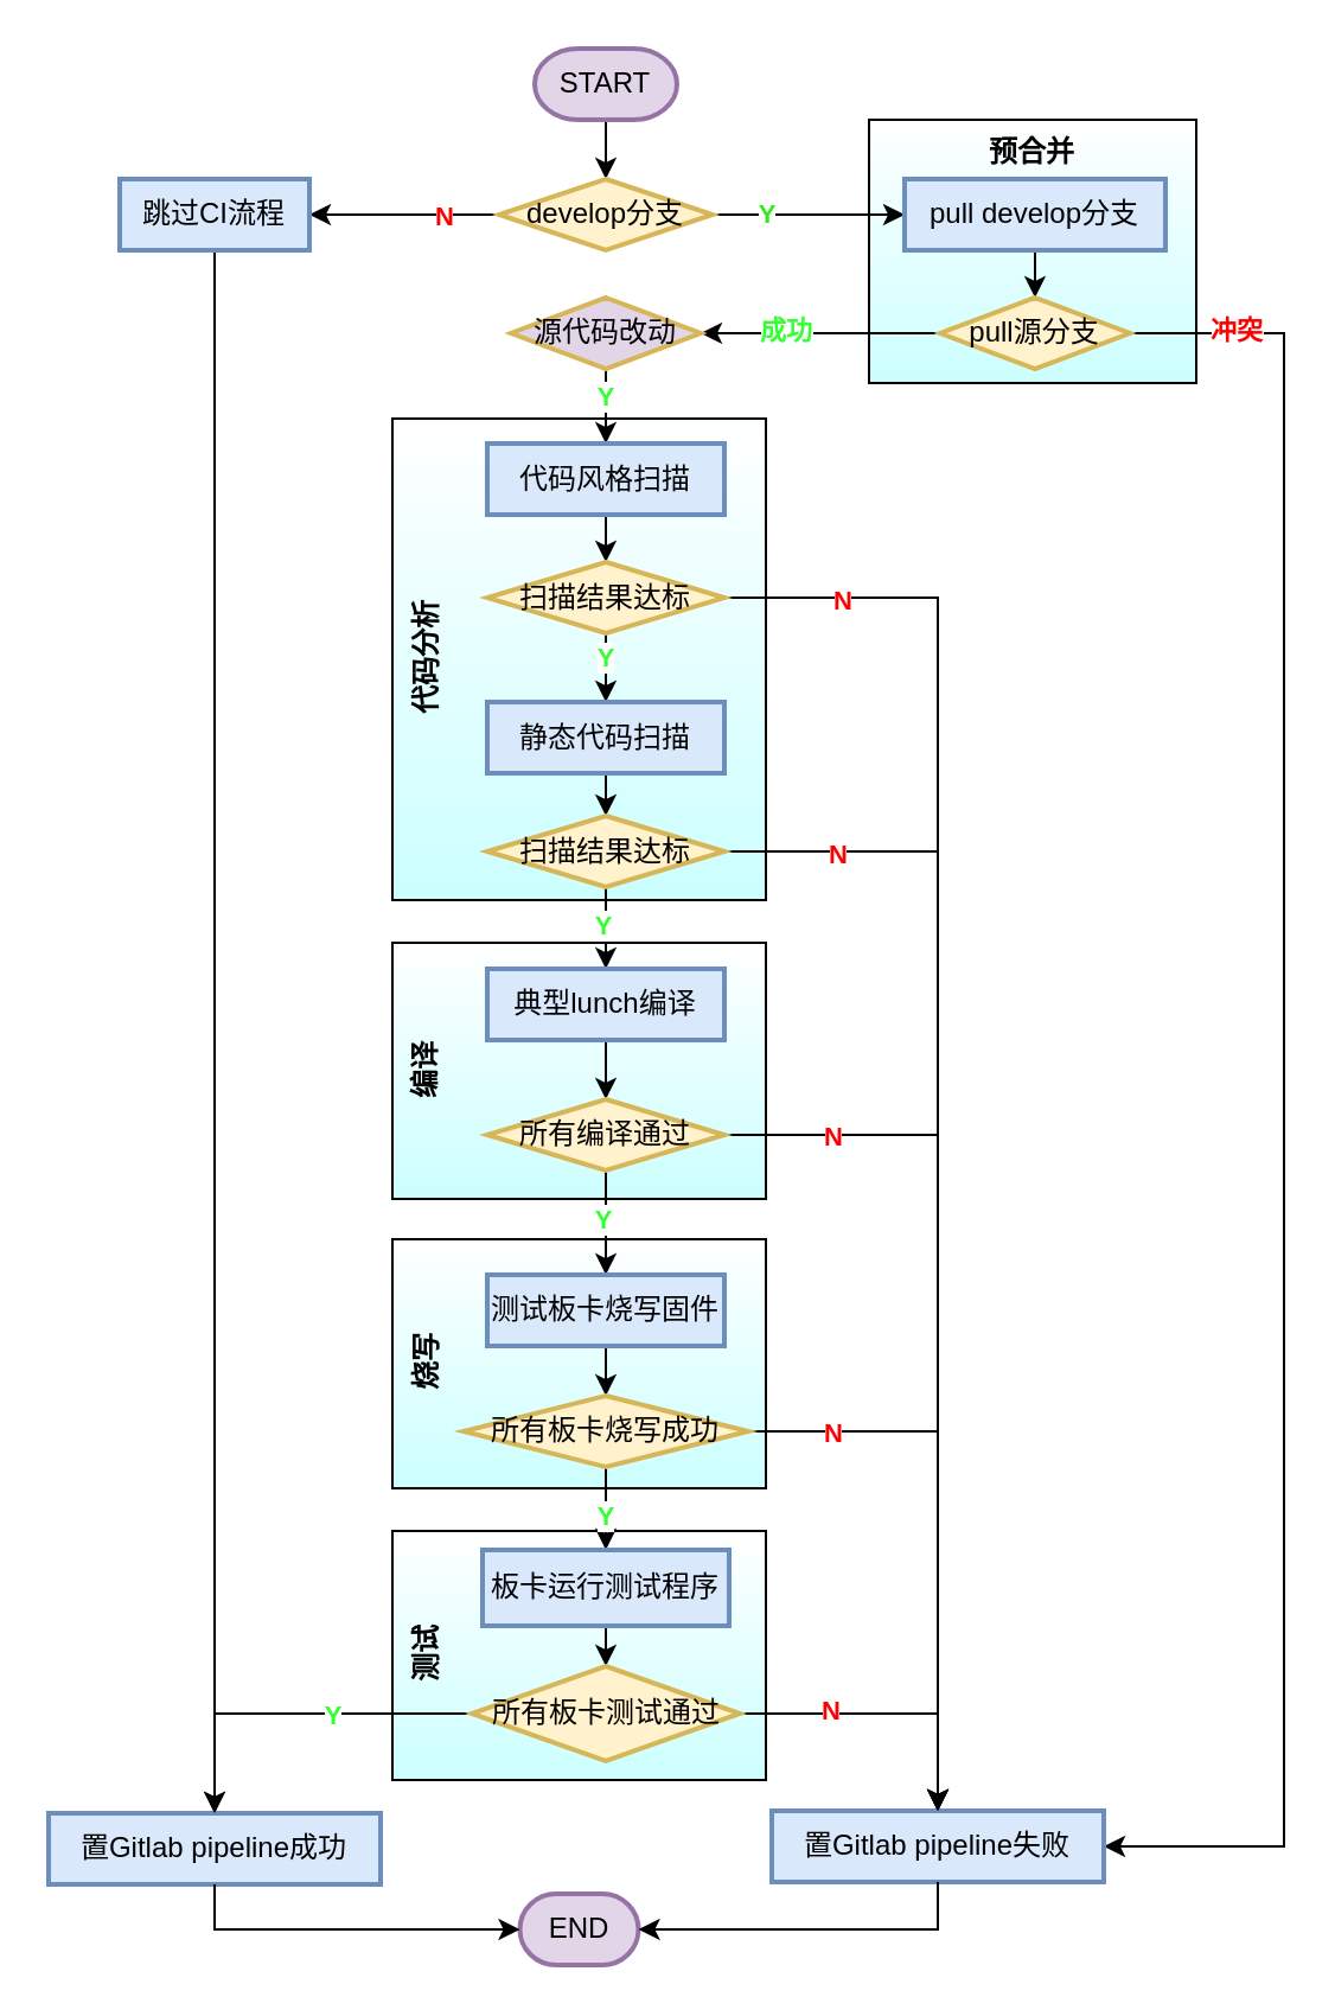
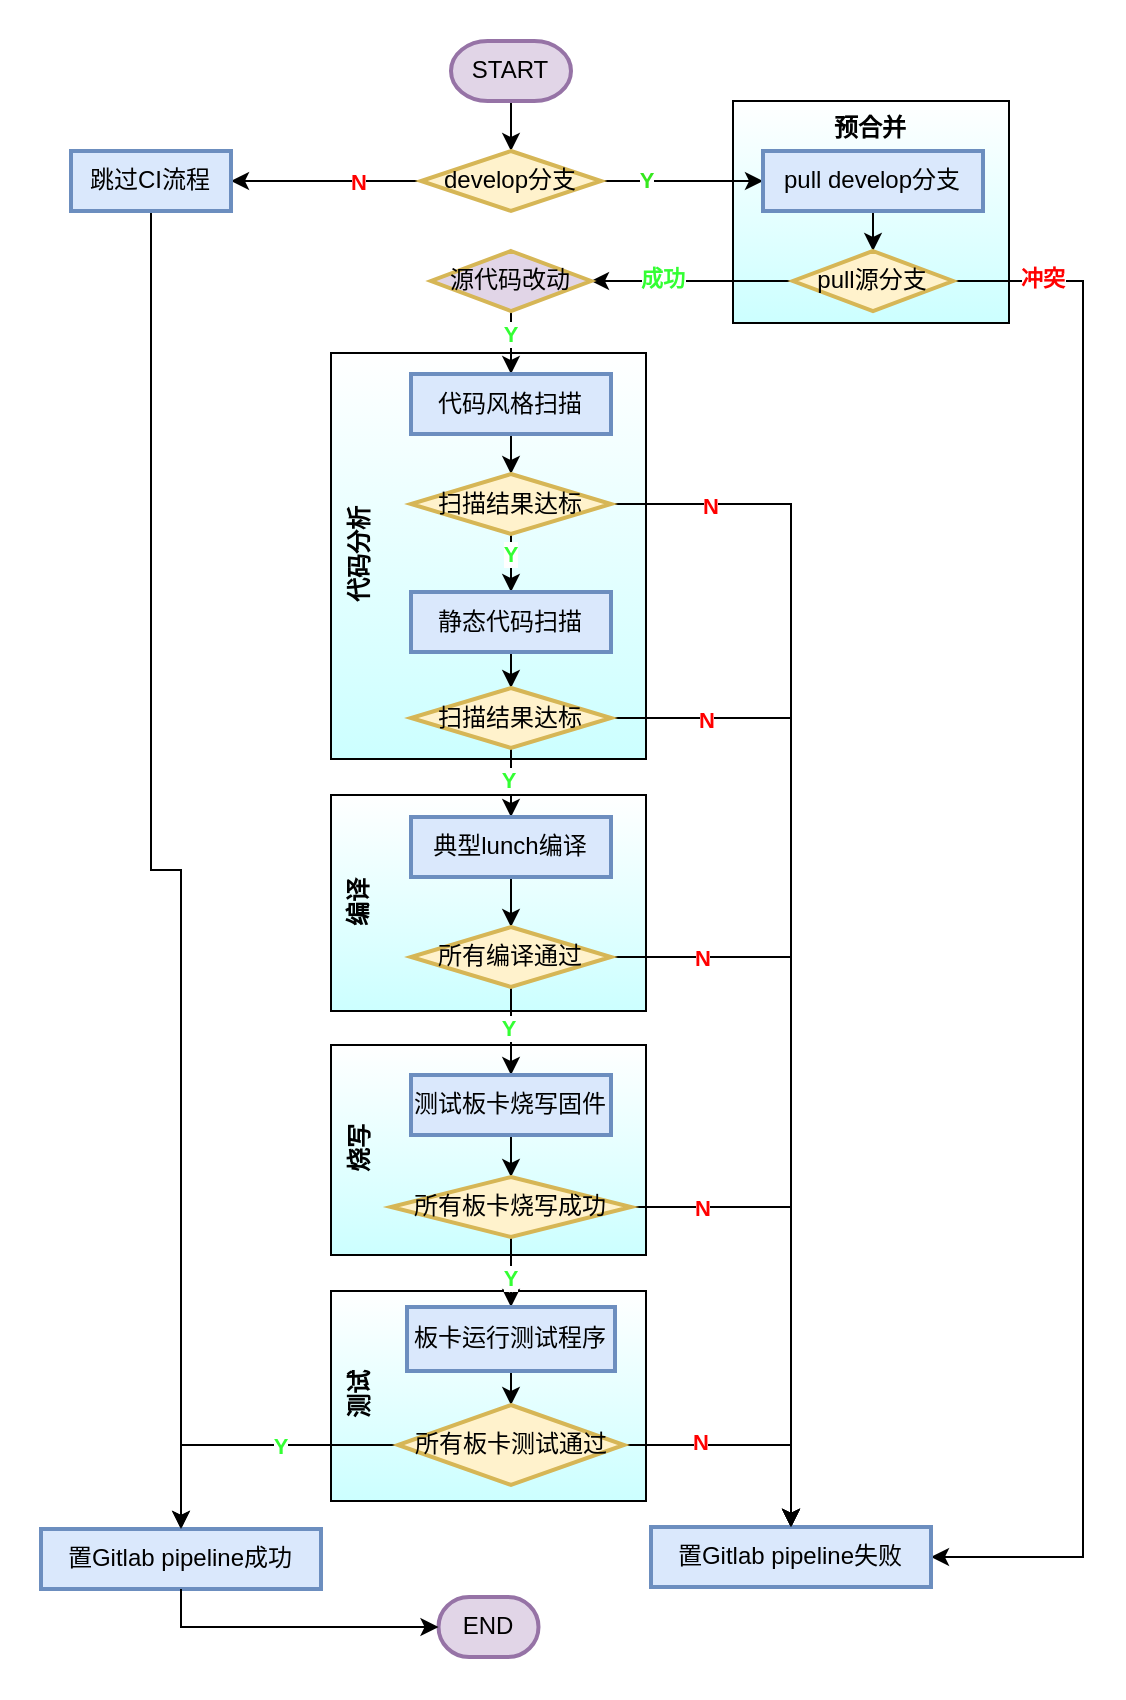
  <mxCell id="0" />
  <mxCell id="1" parent="0" />
  <mxCell id="2" value="测试" style="whiteSpace=wrap;html=1;gradientColor=#CCFFFF;verticalAlign=top;horizontal=0;fontStyle=1" parent="1" vertex="1"><mxGeometry x="165" y="645" width="157.5" height="105" as="geometry" /></mxCell>
  <mxCell id="3" value="烧写" style="whiteSpace=wrap;html=1;gradientColor=#CCFFFF;verticalAlign=top;horizontal=0;fontStyle=1" parent="1" vertex="1"><mxGeometry x="165" y="522" width="157.5" height="105" as="geometry" /></mxCell>
  <mxCell id="4" value="编译" style="whiteSpace=wrap;html=1;gradientColor=#CCFFFF;verticalAlign=top;horizontal=0;fontStyle=1" parent="1" vertex="1"><mxGeometry x="165" y="397" width="157.5" height="108" as="geometry" /></mxCell>
  <mxCell id="5" value="代码分析" style="whiteSpace=wrap;html=1;gradientColor=#CCFFFF;verticalAlign=top;horizontal=0;fontStyle=1" parent="1" vertex="1"><mxGeometry x="165" y="176" width="157.5" height="203" as="geometry" /></mxCell>
  <mxCell id="6" value="&lt;b&gt;预合并&lt;/b&gt;" style="whiteSpace=wrap;html=1;gradientColor=#CCFFFF;verticalAlign=top;" parent="1" vertex="1"><mxGeometry x="366" y="50" width="138" height="111" as="geometry" /></mxCell>
  <mxCell id="7" value="" style="edgeStyle=orthogonalEdgeStyle;rounded=0;orthogonalLoop=1;jettySize=auto;html=1;" parent="1" source="8" target="13" edge="1"><mxGeometry relative="1" as="geometry" /></mxCell>
  <mxCell id="8" value="START" style="strokeWidth=2;html=1;shape=mxgraph.flowchart.terminator;whiteSpace=wrap;fillColor=#e1d5e7;strokeColor=#9673a6;" parent="1" vertex="1"><mxGeometry x="225" y="20" width="60" height="30" as="geometry" /></mxCell>
  <mxCell id="9" value="" style="edgeStyle=orthogonalEdgeStyle;rounded=0;orthogonalLoop=1;jettySize=auto;html=1;" parent="1" source="13" target="15" edge="1"><mxGeometry relative="1" as="geometry" /></mxCell>
  <mxCell id="10" value="&lt;font color=&quot;#36e81e&quot;&gt;Y&lt;/font&gt;" style="edgeLabel;html=1;align=center;verticalAlign=middle;resizable=0;points=[];fontStyle=1;fontColor=#ffffff;" parent="9" vertex="1" connectable="0"><mxGeometry x="-0.033" width="30" height="30" relative="1" as="geometry"><mxPoint x="-31" y="-15" as="offset" /></mxGeometry></mxCell>
  <mxCell id="11" value="" style="edgeStyle=orthogonalEdgeStyle;rounded=0;orthogonalLoop=1;jettySize=auto;html=1;" parent="1" source="13" target="48" edge="1"><mxGeometry relative="1" as="geometry" /></mxCell>
  <mxCell id="12" value="N" style="edgeLabel;html=1;align=center;verticalAlign=middle;resizable=0;points=[];fontStyle=1;fontColor=#FF0000;" vertex="1" connectable="0" parent="11"><mxGeometry x="0.05" relative="1" as="geometry"><mxPoint x="18" as="offset" /></mxGeometry></mxCell>
  <mxCell id="13" value="develop分支" style="rhombus;whiteSpace=wrap;html=1;strokeWidth=2;fillColor=#fff2cc;strokeColor=#d6b656;" parent="1" vertex="1"><mxGeometry x="210" y="75" width="90" height="30" as="geometry" /></mxCell>
  <mxCell id="14" value="" style="edgeStyle=orthogonalEdgeStyle;rounded=0;orthogonalLoop=1;jettySize=auto;html=1;" parent="1" source="15" target="20" edge="1"><mxGeometry relative="1" as="geometry" /></mxCell>
  <mxCell id="15" value="pull develop分支" style="whiteSpace=wrap;html=1;strokeWidth=2;labelBackgroundColor=none;fillColor=#dae8fc;strokeColor=#6c8ebf;" parent="1" vertex="1"><mxGeometry x="381" y="75" width="110" height="30" as="geometry" /></mxCell>
  <mxCell id="16" value="" style="edgeStyle=orthogonalEdgeStyle;rounded=0;orthogonalLoop=1;jettySize=auto;html=1;" parent="1" source="20" target="23" edge="1"><mxGeometry relative="1" as="geometry" /></mxCell>
  <mxCell id="17" value="成功" style="edgeLabel;html=1;align=center;verticalAlign=middle;resizable=0;points=[];fontColor=#33FF33;fontStyle=1" parent="16" vertex="1" connectable="0"><mxGeometry x="0.217" y="-2" relative="1" as="geometry"><mxPoint x="-5" as="offset" /></mxGeometry></mxCell>
  <mxCell id="18" style="edgeStyle=orthogonalEdgeStyle;rounded=0;orthogonalLoop=1;jettySize=auto;html=1;exitX=1;exitY=0.5;exitDx=0;exitDy=0;entryX=1;entryY=0.5;entryDx=0;entryDy=0;" parent="1" source="20" target="50" edge="1"><mxGeometry relative="1" as="geometry"><Array as="points"><mxPoint x="541" y="140" /><mxPoint x="541" y="778" /></Array></mxGeometry></mxCell>
  <mxCell id="19" value="冲突" style="edgeLabel;html=1;align=center;verticalAlign=middle;resizable=0;points=[];fontStyle=1;fontColor=#FF0000;" parent="18" vertex="1" connectable="0"><mxGeometry x="-0.886" y="2" relative="1" as="geometry"><mxPoint as="offset" /></mxGeometry></mxCell>
  <mxCell id="20" value="pull源分支" style="rhombus;whiteSpace=wrap;html=1;strokeWidth=2;fillColor=#fff2cc;strokeColor=#d6b656;" parent="1" vertex="1"><mxGeometry x="396" y="125" width="80" height="30" as="geometry" /></mxCell>
  <mxCell id="21" value="" style="edgeStyle=orthogonalEdgeStyle;rounded=0;orthogonalLoop=1;jettySize=auto;html=1;" parent="1" source="23" target="25" edge="1"><mxGeometry relative="1" as="geometry" /></mxCell>
  <mxCell id="22" value="Y" style="edgeLabel;html=1;align=center;verticalAlign=middle;resizable=0;points=[];fontStyle=1;fontColor=#33FF33;" parent="21" vertex="1" connectable="0"><mxGeometry x="-0.3" relative="1" as="geometry"><mxPoint x="-1" y="-6" as="offset" /></mxGeometry></mxCell>
  <mxCell id="23" value="源代码改动" style="rhombus;whiteSpace=wrap;html=1;strokeWidth=2;fillColor=#e1d5e7;strokeColor=#d6b656;" parent="1" vertex="1"><mxGeometry x="215" y="125" width="80" height="30" as="geometry" /></mxCell>
  <mxCell id="24" value="" style="edgeStyle=orthogonalEdgeStyle;rounded=0;orthogonalLoop=1;jettySize=auto;html=1;" parent="1" source="25" target="30" edge="1"><mxGeometry relative="1" as="geometry" /></mxCell>
  <mxCell id="25" value="代码风格扫描" style="whiteSpace=wrap;html=1;strokeWidth=2;fillColor=#dae8fc;strokeColor=#6c8ebf;" parent="1" vertex="1"><mxGeometry x="205" y="186.5" width="100" height="30" as="geometry" /></mxCell>
  <mxCell id="26" value="" style="edgeStyle=orthogonalEdgeStyle;rounded=0;orthogonalLoop=1;jettySize=auto;html=1;" parent="1" source="30" target="32" edge="1"><mxGeometry relative="1" as="geometry" /></mxCell>
  <mxCell id="27" value="Y" style="edgeLabel;html=1;align=center;verticalAlign=middle;resizable=0;points=[];fontStyle=1;fontColor=#33FF33;" parent="26" vertex="1" connectable="0"><mxGeometry x="0.217" y="-2" relative="1" as="geometry"><mxPoint x="1" y="1" as="offset" /></mxGeometry></mxCell>
  <mxCell id="28" style="edgeStyle=orthogonalEdgeStyle;rounded=0;orthogonalLoop=1;jettySize=auto;html=1;exitX=1;exitY=0.5;exitDx=0;exitDy=0;entryX=0.5;entryY=0;entryDx=0;entryDy=0;" parent="1" source="30" target="50" edge="1"><mxGeometry relative="1" as="geometry" /></mxCell>
  <mxCell id="29" value="N" style="edgeLabel;html=1;align=center;verticalAlign=middle;resizable=0;points=[];fontStyle=1;fontColor=#FF0000;" parent="28" vertex="1" connectable="0"><mxGeometry x="-0.846" relative="1" as="geometry"><mxPoint x="3" y="1" as="offset" /></mxGeometry></mxCell>
  <mxCell id="30" value="扫描结果达标" style="rhombus;whiteSpace=wrap;html=1;strokeWidth=2;fillColor=#fff2cc;strokeColor=#d6b656;" parent="1" vertex="1"><mxGeometry x="205" y="236.5" width="100" height="30" as="geometry" /></mxCell>
  <mxCell id="31" value="" style="edgeStyle=orthogonalEdgeStyle;rounded=0;orthogonalLoop=1;jettySize=auto;html=1;" parent="1" source="32" target="37" edge="1"><mxGeometry relative="1" as="geometry" /></mxCell>
  <mxCell id="32" value="静态代码扫描" style="whiteSpace=wrap;html=1;strokeWidth=2;fillColor=#dae8fc;strokeColor=#6c8ebf;" parent="1" vertex="1"><mxGeometry x="205" y="295.5" width="100" height="30" as="geometry" /></mxCell>
  <mxCell id="33" value="" style="edgeStyle=orthogonalEdgeStyle;rounded=0;orthogonalLoop=1;jettySize=auto;html=1;" parent="1" source="37" target="39" edge="1"><mxGeometry relative="1" as="geometry" /></mxCell>
  <mxCell id="34" value="Y" style="edgeLabel;html=1;align=center;verticalAlign=middle;resizable=0;points=[];fontStyle=1;fontColor=#33FF33;" parent="33" vertex="1" connectable="0"><mxGeometry x="0.022" y="-1" width="30" height="30" relative="1" as="geometry"><mxPoint x="-17" y="-16" as="offset" /></mxGeometry></mxCell>
  <mxCell id="35" style="edgeStyle=orthogonalEdgeStyle;rounded=0;orthogonalLoop=1;jettySize=auto;html=1;exitX=1;exitY=0.5;exitDx=0;exitDy=0;entryX=0.5;entryY=0;entryDx=0;entryDy=0;" parent="1" source="37" target="50" edge="1"><mxGeometry relative="1" as="geometry" /></mxCell>
  <mxCell id="36" value="N" style="edgeLabel;html=1;align=center;verticalAlign=middle;resizable=0;points=[];fontStyle=1;fontColor=#FF0000;" parent="35" vertex="1" connectable="0"><mxGeometry x="-0.826" relative="1" as="geometry"><mxPoint x="4" y="1" as="offset" /></mxGeometry></mxCell>
  <mxCell id="37" value="扫描结果达标" style="rhombus;whiteSpace=wrap;html=1;strokeWidth=2;fillColor=#fff2cc;strokeColor=#d6b656;" parent="1" vertex="1"><mxGeometry x="205" y="343.5" width="100" height="30" as="geometry" /></mxCell>
  <mxCell id="38" value="" style="edgeStyle=orthogonalEdgeStyle;rounded=0;orthogonalLoop=1;jettySize=auto;html=1;" parent="1" source="39" target="44" edge="1"><mxGeometry relative="1" as="geometry" /></mxCell>
  <mxCell id="39" value="典型lunch编译" style="whiteSpace=wrap;html=1;strokeWidth=2;fillColor=#dae8fc;strokeColor=#6c8ebf;" parent="1" vertex="1"><mxGeometry x="205" y="408" width="100" height="30" as="geometry" /></mxCell>
  <mxCell id="40" value="" style="edgeStyle=orthogonalEdgeStyle;rounded=0;orthogonalLoop=1;jettySize=auto;html=1;" parent="1" source="44" target="46" edge="1"><mxGeometry relative="1" as="geometry" /></mxCell>
  <mxCell id="41" value="Y" style="edgeLabel;html=1;align=center;verticalAlign=middle;resizable=0;points=[];fontStyle=1;fontColor=#33FF33;" parent="40" vertex="1" connectable="0"><mxGeometry x="-0.044" y="-1" width="30" height="30" relative="1" as="geometry"><mxPoint x="-15" y="-15" as="offset" /></mxGeometry></mxCell>
  <mxCell id="42" style="edgeStyle=orthogonalEdgeStyle;rounded=0;orthogonalLoop=1;jettySize=auto;html=1;exitX=1;exitY=0.5;exitDx=0;exitDy=0;entryX=0.5;entryY=0;entryDx=0;entryDy=0;" parent="1" source="44" target="50" edge="1"><mxGeometry relative="1" as="geometry" /></mxCell>
  <mxCell id="43" value="N" style="edgeLabel;html=1;align=center;verticalAlign=middle;resizable=0;points=[];fontStyle=1;fontColor=#FF0000;" parent="42" vertex="1" connectable="0"><mxGeometry x="-0.808" relative="1" as="geometry"><mxPoint x="9" as="offset" /></mxGeometry></mxCell>
  <mxCell id="44" value="所有编译通过" style="rhombus;whiteSpace=wrap;html=1;strokeWidth=2;fillColor=#fff2cc;strokeColor=#d6b656;" parent="1" vertex="1"><mxGeometry x="205" y="463" width="100" height="30" as="geometry" /></mxCell>
  <mxCell id="45" value="" style="edgeStyle=orthogonalEdgeStyle;rounded=0;orthogonalLoop=1;jettySize=auto;html=1;" parent="1" source="46" target="55" edge="1"><mxGeometry relative="1" as="geometry" /></mxCell>
  <mxCell id="46" value="测试板卡烧写固件" style="whiteSpace=wrap;html=1;strokeWidth=2;fillColor=#dae8fc;strokeColor=#6c8ebf;" parent="1" vertex="1"><mxGeometry x="205" y="537" width="100" height="30" as="geometry" /></mxCell>
  <mxCell id="47" style="edgeStyle=orthogonalEdgeStyle;rounded=0;orthogonalLoop=1;jettySize=auto;html=1;exitX=0.5;exitY=1;exitDx=0;exitDy=0;entryX=0.5;entryY=0;entryDx=0;entryDy=0;" parent="1" source="48" target="49" edge="1"><mxGeometry relative="1" as="geometry" /></mxCell>
- <mxCell id="48" value="跳过CI流程" style="whiteSpace=wrap;html=1;strokeWidth=2;fillColor=#dae8fc;strokeColor=#6c8ebf;" parent="1" vertex="1"><mxGeometry x="50" y="75" width="80" height="30" as="geometry" /></mxCell>
+ <mxCell id="48" value="跳过CI流程" style="whiteSpace=wrap;html=1;strokeWidth=2;fillColor=#dae8fc;strokeColor=#6c8ebf;" parent="1" vertex="1"><mxGeometry x="35" y="75" width="80" height="30" as="geometry" /></mxCell>
  <mxCell id="49" value="置Gitlab pipeline成功" style="whiteSpace=wrap;html=1;strokeWidth=2;fillColor=#dae8fc;strokeColor=#6c8ebf;" parent="1" vertex="1"><mxGeometry x="20" y="764" width="140" height="30" as="geometry" /></mxCell>
  <mxCell id="50" value="置Gitlab pipeline失败" style="whiteSpace=wrap;html=1;strokeWidth=2;fillColor=#dae8fc;strokeColor=#6c8ebf;" parent="1" vertex="1"><mxGeometry x="325" y="763" width="140" height="30" as="geometry" /></mxCell>
  <mxCell id="51" value="" style="edgeStyle=orthogonalEdgeStyle;rounded=0;orthogonalLoop=1;jettySize=auto;html=1;" parent="1" source="55" target="57" edge="1"><mxGeometry relative="1" as="geometry" /></mxCell>
  <mxCell id="52" value="Y" style="edgeLabel;html=1;align=center;verticalAlign=middle;resizable=0;points=[];fontStyle=1;fontColor=#33FF33;" parent="51" vertex="1" connectable="0"><mxGeometry x="-0.1" relative="1" as="geometry"><mxPoint x="-1" as="offset" /></mxGeometry></mxCell>
  <mxCell id="53" style="edgeStyle=orthogonalEdgeStyle;rounded=0;orthogonalLoop=1;jettySize=auto;html=1;exitX=1;exitY=0.5;exitDx=0;exitDy=0;entryX=0.5;entryY=0;entryDx=0;entryDy=0;" parent="1" source="55" target="50" edge="1"><mxGeometry relative="1" as="geometry" /></mxCell>
  <mxCell id="54" value="N" style="edgeLabel;html=1;align=center;verticalAlign=middle;resizable=0;points=[];fontStyle=1;fontColor=#FF0000;" parent="53" vertex="1" connectable="0"><mxGeometry x="-0.766" relative="1" as="geometry"><mxPoint x="7" as="offset" /></mxGeometry></mxCell>
  <mxCell id="55" value="所有板卡烧写成功" style="rhombus;whiteSpace=wrap;html=1;strokeWidth=2;fillColor=#fff2cc;strokeColor=#d6b656;" parent="1" vertex="1"><mxGeometry x="195" y="588" width="120" height="30" as="geometry" /></mxCell>
  <mxCell id="56" value="" style="edgeStyle=orthogonalEdgeStyle;rounded=0;orthogonalLoop=1;jettySize=auto;html=1;" parent="1" source="57" target="62" edge="1"><mxGeometry relative="1" as="geometry" /></mxCell>
  <mxCell id="57" value="板卡运行&lt;span style=&quot;background-color: initial;&quot;&gt;测试程序&lt;/span&gt;" style="whiteSpace=wrap;html=1;strokeWidth=2;fillColor=#dae8fc;strokeColor=#6c8ebf;" parent="1" vertex="1"><mxGeometry x="203" y="653" width="104" height="32" as="geometry" /></mxCell>
  <mxCell id="58" style="edgeStyle=orthogonalEdgeStyle;rounded=0;orthogonalLoop=1;jettySize=auto;html=1;exitX=0;exitY=0.5;exitDx=0;exitDy=0;entryX=0.5;entryY=0;entryDx=0;entryDy=0;" parent="1" source="62" target="49" edge="1"><mxGeometry relative="1" as="geometry" /></mxCell>
  <mxCell id="59" value="Y" style="edgeLabel;html=1;align=center;verticalAlign=middle;resizable=0;points=[];fontStyle=1;fontColor=#33FF33;" parent="58" vertex="1" connectable="0"><mxGeometry x="0.048" relative="1" as="geometry"><mxPoint x="20" as="offset" /></mxGeometry></mxCell>
  <mxCell id="60" style="edgeStyle=orthogonalEdgeStyle;rounded=0;orthogonalLoop=1;jettySize=auto;html=1;exitX=1;exitY=0.5;exitDx=0;exitDy=0;entryX=0.5;entryY=0;entryDx=0;entryDy=0;fontStyle=1;fontColor=#FF0000;" parent="1" source="62" target="50" edge="1"><mxGeometry relative="1" as="geometry" /></mxCell>
  <mxCell id="61" value="N" style="edgeLabel;html=1;align=center;verticalAlign=middle;resizable=0;points=[];fontStyle=1;fontColor=#FF0000;" parent="60" vertex="1" connectable="0"><mxGeometry x="-0.541" y="2" relative="1" as="geometry"><mxPoint x="9" as="offset" /></mxGeometry></mxCell>
  <mxCell id="62" value="所有板卡&lt;span style=&quot;background-color: initial;&quot;&gt;测试通过&lt;/span&gt;" style="rhombus;whiteSpace=wrap;html=1;strokeWidth=2;fillColor=#fff2cc;strokeColor=#d6b656;" parent="1" vertex="1"><mxGeometry x="198.5" y="702" width="113" height="40" as="geometry" /></mxCell>
  <mxCell id="63" value="END" style="strokeWidth=2;html=1;shape=mxgraph.flowchart.terminator;whiteSpace=wrap;fillColor=#e1d5e7;strokeColor=#9673a6;" parent="1" vertex="1"><mxGeometry x="218.75" y="798" width="50" height="30" as="geometry" /></mxCell>
- <mxCell id="64" style="edgeStyle=orthogonalEdgeStyle;rounded=0;orthogonalLoop=1;jettySize=auto;html=1;exitX=0.5;exitY=1;exitDx=0;exitDy=0;entryX=1;entryY=0.5;entryDx=0;entryDy=0;entryPerimeter=0;" parent="1" source="50" target="63" edge="1"><mxGeometry relative="1" as="geometry"><Array as="points"><mxPoint x="395" y="813" /></Array></mxGeometry></mxCell>
  <mxCell id="65" style="edgeStyle=orthogonalEdgeStyle;rounded=0;orthogonalLoop=1;jettySize=auto;html=1;exitX=0.5;exitY=1;exitDx=0;exitDy=0;entryX=0;entryY=0.5;entryDx=0;entryDy=0;entryPerimeter=0;" parent="1" source="49" target="63" edge="1"><mxGeometry relative="1" as="geometry"><Array as="points"><mxPoint x="90" y="813" /></Array></mxGeometry></mxCell>
